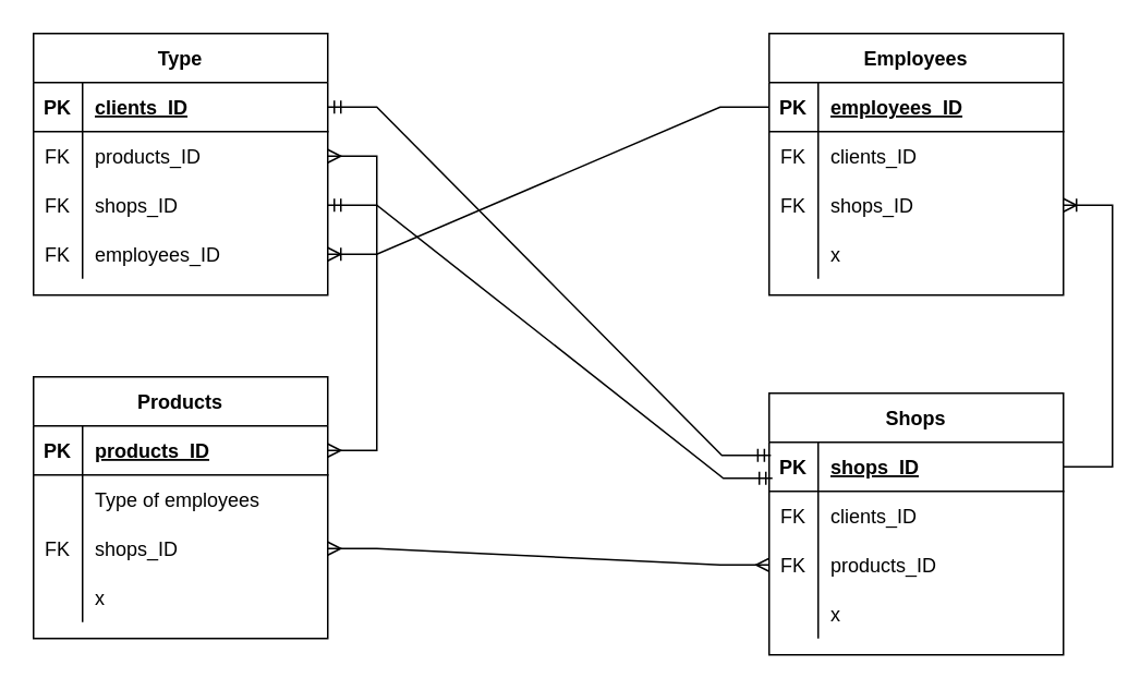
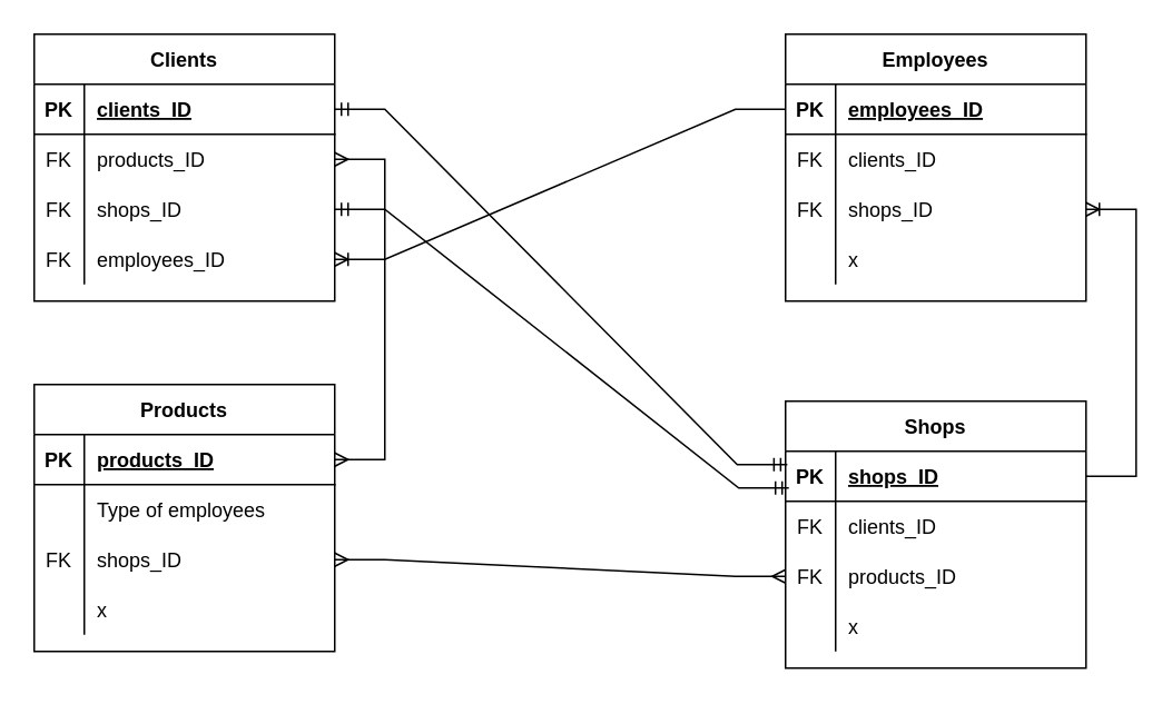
  <mxCell id="0" />
  <mxCell id="1" parent="0" />
- <mxCell id="2" value="Type" style="shape=table;startSize=30;container=1;collapsible=1;childLayout=tableLayout;fixedRows=1;rowLines=0;fontStyle=1;align=center;resizeLast=1;" vertex="1" parent="1"><mxGeometry x="20" y="20" width="180" height="160" as="geometry" /></mxCell>
+ <mxCell id="2" value="Clients" style="shape=table;startSize=30;container=1;collapsible=1;childLayout=tableLayout;fixedRows=1;rowLines=0;fontStyle=1;align=center;resizeLast=1;" vertex="1" parent="1"><mxGeometry x="20" y="20" width="180" height="160" as="geometry" /></mxCell>
  <mxCell id="3" value="" style="shape=tableRow;horizontal=0;startSize=0;swimlaneHead=0;swimlaneBody=0;fillColor=none;collapsible=0;dropTarget=0;points=[[0,0.5],[1,0.5]];portConstraint=eastwest;top=0;left=0;right=0;bottom=1;" vertex="1" parent="2"><mxGeometry y="30" width="180" height="30" as="geometry" /></mxCell>
  <mxCell id="4" value="PK" style="shape=partialRectangle;connectable=0;fillColor=none;top=0;left=0;bottom=0;right=0;fontStyle=1;overflow=hidden;" vertex="1" parent="3"><mxGeometry width="30" height="30" as="geometry"><mxRectangle width="30" height="30" as="alternateBounds" /></mxGeometry></mxCell>
  <mxCell id="5" value="clients_ID" style="shape=partialRectangle;connectable=0;fillColor=none;top=0;left=0;bottom=0;right=0;align=left;spacingLeft=6;fontStyle=5;overflow=hidden;" vertex="1" parent="3"><mxGeometry x="30" width="150" height="30" as="geometry"><mxRectangle width="150" height="30" as="alternateBounds" /></mxGeometry></mxCell>
  <mxCell id="6" value="" style="shape=tableRow;horizontal=0;startSize=0;swimlaneHead=0;swimlaneBody=0;fillColor=none;collapsible=0;dropTarget=0;points=[[0,0.5],[1,0.5]];portConstraint=eastwest;top=0;left=0;right=0;bottom=0;" vertex="1" parent="2"><mxGeometry y="60" width="180" height="30" as="geometry" /></mxCell>
  <mxCell id="7" value="FK" style="shape=partialRectangle;connectable=0;fillColor=none;top=0;left=0;bottom=0;right=0;editable=1;overflow=hidden;" vertex="1" parent="6"><mxGeometry width="30" height="30" as="geometry"><mxRectangle width="30" height="30" as="alternateBounds" /></mxGeometry></mxCell>
  <mxCell id="8" value="products_ID" style="shape=partialRectangle;connectable=0;fillColor=none;top=0;left=0;bottom=0;right=0;align=left;spacingLeft=6;overflow=hidden;" vertex="1" parent="6"><mxGeometry x="30" width="150" height="30" as="geometry"><mxRectangle width="150" height="30" as="alternateBounds" /></mxGeometry></mxCell>
  <mxCell id="9" value="" style="shape=tableRow;horizontal=0;startSize=0;swimlaneHead=0;swimlaneBody=0;fillColor=none;collapsible=0;dropTarget=0;points=[[0,0.5],[1,0.5]];portConstraint=eastwest;top=0;left=0;right=0;bottom=0;" vertex="1" parent="2"><mxGeometry y="90" width="180" height="30" as="geometry" /></mxCell>
  <mxCell id="10" value="FK" style="shape=partialRectangle;connectable=0;fillColor=none;top=0;left=0;bottom=0;right=0;editable=1;overflow=hidden;" vertex="1" parent="9"><mxGeometry width="30" height="30" as="geometry"><mxRectangle width="30" height="30" as="alternateBounds" /></mxGeometry></mxCell>
  <mxCell id="11" value="shops_ID" style="shape=partialRectangle;connectable=0;fillColor=none;top=0;left=0;bottom=0;right=0;align=left;spacingLeft=6;overflow=hidden;" vertex="1" parent="9"><mxGeometry x="30" width="150" height="30" as="geometry"><mxRectangle width="150" height="30" as="alternateBounds" /></mxGeometry></mxCell>
  <mxCell id="12" value="" style="shape=tableRow;horizontal=0;startSize=0;swimlaneHead=0;swimlaneBody=0;fillColor=none;collapsible=0;dropTarget=0;points=[[0,0.5],[1,0.5]];portConstraint=eastwest;top=0;left=0;right=0;bottom=0;" vertex="1" parent="2"><mxGeometry y="120" width="180" height="30" as="geometry" /></mxCell>
  <mxCell id="13" value="FK" style="shape=partialRectangle;connectable=0;fillColor=none;top=0;left=0;bottom=0;right=0;editable=1;overflow=hidden;" vertex="1" parent="12"><mxGeometry width="30" height="30" as="geometry"><mxRectangle width="30" height="30" as="alternateBounds" /></mxGeometry></mxCell>
  <mxCell id="14" value="employees_ID" style="shape=partialRectangle;connectable=0;fillColor=none;top=0;left=0;bottom=0;right=0;align=left;spacingLeft=6;overflow=hidden;" vertex="1" parent="12"><mxGeometry x="30" width="150" height="30" as="geometry"><mxRectangle width="150" height="30" as="alternateBounds" /></mxGeometry></mxCell>
  <mxCell id="15" value="Employees" style="shape=table;startSize=30;container=1;collapsible=1;childLayout=tableLayout;fixedRows=1;rowLines=0;fontStyle=1;align=center;resizeLast=1;" vertex="1" parent="1"><mxGeometry x="470" y="20" width="180" height="160" as="geometry" /></mxCell>
  <mxCell id="16" value="" style="shape=tableRow;horizontal=0;startSize=0;swimlaneHead=0;swimlaneBody=0;fillColor=none;collapsible=0;dropTarget=0;points=[[0,0.5],[1,0.5]];portConstraint=eastwest;top=0;left=0;right=0;bottom=1;" vertex="1" parent="15"><mxGeometry y="30" width="180" height="30" as="geometry" /></mxCell>
  <mxCell id="17" value="PK" style="shape=partialRectangle;connectable=0;fillColor=none;top=0;left=0;bottom=0;right=0;fontStyle=1;overflow=hidden;" vertex="1" parent="16"><mxGeometry width="30" height="30" as="geometry"><mxRectangle width="30" height="30" as="alternateBounds" /></mxGeometry></mxCell>
  <mxCell id="18" value="employees_ID" style="shape=partialRectangle;connectable=0;fillColor=none;top=0;left=0;bottom=0;right=0;align=left;spacingLeft=6;fontStyle=5;overflow=hidden;" vertex="1" parent="16"><mxGeometry x="30" width="150" height="30" as="geometry"><mxRectangle width="150" height="30" as="alternateBounds" /></mxGeometry></mxCell>
  <mxCell id="19" value="" style="shape=tableRow;horizontal=0;startSize=0;swimlaneHead=0;swimlaneBody=0;fillColor=none;collapsible=0;dropTarget=0;points=[[0,0.5],[1,0.5]];portConstraint=eastwest;top=0;left=0;right=0;bottom=0;" vertex="1" parent="15"><mxGeometry y="60" width="180" height="30" as="geometry" /></mxCell>
  <mxCell id="20" value="FK" style="shape=partialRectangle;connectable=0;fillColor=none;top=0;left=0;bottom=0;right=0;editable=1;overflow=hidden;" vertex="1" parent="19"><mxGeometry width="30" height="30" as="geometry"><mxRectangle width="30" height="30" as="alternateBounds" /></mxGeometry></mxCell>
  <mxCell id="21" value="clients_ID" style="shape=partialRectangle;connectable=0;fillColor=none;top=0;left=0;bottom=0;right=0;align=left;spacingLeft=6;overflow=hidden;" vertex="1" parent="19"><mxGeometry x="30" width="150" height="30" as="geometry"><mxRectangle width="150" height="30" as="alternateBounds" /></mxGeometry></mxCell>
  <mxCell id="22" value="" style="shape=tableRow;horizontal=0;startSize=0;swimlaneHead=0;swimlaneBody=0;fillColor=none;collapsible=0;dropTarget=0;points=[[0,0.5],[1,0.5]];portConstraint=eastwest;top=0;left=0;right=0;bottom=0;" vertex="1" parent="15"><mxGeometry y="90" width="180" height="30" as="geometry" /></mxCell>
  <mxCell id="23" value="FK" style="shape=partialRectangle;connectable=0;fillColor=none;top=0;left=0;bottom=0;right=0;editable=1;overflow=hidden;" vertex="1" parent="22"><mxGeometry width="30" height="30" as="geometry"><mxRectangle width="30" height="30" as="alternateBounds" /></mxGeometry></mxCell>
  <mxCell id="24" value="shops_ID" style="shape=partialRectangle;connectable=0;fillColor=none;top=0;left=0;bottom=0;right=0;align=left;spacingLeft=6;overflow=hidden;" vertex="1" parent="22"><mxGeometry x="30" width="150" height="30" as="geometry"><mxRectangle width="150" height="30" as="alternateBounds" /></mxGeometry></mxCell>
  <mxCell id="25" value="" style="shape=tableRow;horizontal=0;startSize=0;swimlaneHead=0;swimlaneBody=0;fillColor=none;collapsible=0;dropTarget=0;points=[[0,0.5],[1,0.5]];portConstraint=eastwest;top=0;left=0;right=0;bottom=0;" vertex="1" parent="15"><mxGeometry y="120" width="180" height="30" as="geometry" /></mxCell>
  <mxCell id="26" value="" style="shape=partialRectangle;connectable=0;fillColor=none;top=0;left=0;bottom=0;right=0;editable=1;overflow=hidden;" vertex="1" parent="25"><mxGeometry width="30" height="30" as="geometry"><mxRectangle width="30" height="30" as="alternateBounds" /></mxGeometry></mxCell>
  <mxCell id="27" value="x" style="shape=partialRectangle;connectable=0;fillColor=none;top=0;left=0;bottom=0;right=0;align=left;spacingLeft=6;overflow=hidden;" vertex="1" parent="25"><mxGeometry x="30" width="150" height="30" as="geometry"><mxRectangle width="150" height="30" as="alternateBounds" /></mxGeometry></mxCell>
  <mxCell id="28" value="Products" style="shape=table;startSize=30;container=1;collapsible=1;childLayout=tableLayout;fixedRows=1;rowLines=0;fontStyle=1;align=center;resizeLast=1;" vertex="1" parent="1"><mxGeometry x="20" y="230" width="180" height="160" as="geometry" /></mxCell>
  <mxCell id="29" value="" style="shape=tableRow;horizontal=0;startSize=0;swimlaneHead=0;swimlaneBody=0;fillColor=none;collapsible=0;dropTarget=0;points=[[0,0.5],[1,0.5]];portConstraint=eastwest;top=0;left=0;right=0;bottom=1;" vertex="1" parent="28"><mxGeometry y="30" width="180" height="30" as="geometry" /></mxCell>
  <mxCell id="30" value="PK" style="shape=partialRectangle;connectable=0;fillColor=none;top=0;left=0;bottom=0;right=0;fontStyle=1;overflow=hidden;" vertex="1" parent="29"><mxGeometry width="30" height="30" as="geometry"><mxRectangle width="30" height="30" as="alternateBounds" /></mxGeometry></mxCell>
  <mxCell id="31" value="products_ID" style="shape=partialRectangle;connectable=0;fillColor=none;top=0;left=0;bottom=0;right=0;align=left;spacingLeft=6;fontStyle=5;overflow=hidden;" vertex="1" parent="29"><mxGeometry x="30" width="150" height="30" as="geometry"><mxRectangle width="150" height="30" as="alternateBounds" /></mxGeometry></mxCell>
  <mxCell id="32" value="" style="shape=tableRow;horizontal=0;startSize=0;swimlaneHead=0;swimlaneBody=0;fillColor=none;collapsible=0;dropTarget=0;points=[[0,0.5],[1,0.5]];portConstraint=eastwest;top=0;left=0;right=0;bottom=0;" vertex="1" parent="28"><mxGeometry y="60" width="180" height="30" as="geometry" /></mxCell>
  <mxCell id="33" value="" style="shape=partialRectangle;connectable=0;fillColor=none;top=0;left=0;bottom=0;right=0;editable=1;overflow=hidden;" vertex="1" parent="32"><mxGeometry width="30" height="30" as="geometry"><mxRectangle width="30" height="30" as="alternateBounds" /></mxGeometry></mxCell>
  <mxCell id="34" value="Type of employees" style="shape=partialRectangle;connectable=0;fillColor=none;top=0;left=0;bottom=0;right=0;align=left;spacingLeft=6;overflow=hidden;" vertex="1" parent="32"><mxGeometry x="30" width="150" height="30" as="geometry"><mxRectangle width="150" height="30" as="alternateBounds" /></mxGeometry></mxCell>
  <mxCell id="35" value="" style="shape=tableRow;horizontal=0;startSize=0;swimlaneHead=0;swimlaneBody=0;fillColor=none;collapsible=0;dropTarget=0;points=[[0,0.5],[1,0.5]];portConstraint=eastwest;top=0;left=0;right=0;bottom=0;" vertex="1" parent="28"><mxGeometry y="90" width="180" height="30" as="geometry" /></mxCell>
  <mxCell id="36" value="FK" style="shape=partialRectangle;connectable=0;fillColor=none;top=0;left=0;bottom=0;right=0;editable=1;overflow=hidden;" vertex="1" parent="35"><mxGeometry width="30" height="30" as="geometry"><mxRectangle width="30" height="30" as="alternateBounds" /></mxGeometry></mxCell>
  <mxCell id="37" value="shops_ID" style="shape=partialRectangle;connectable=0;fillColor=none;top=0;left=0;bottom=0;right=0;align=left;spacingLeft=6;overflow=hidden;" vertex="1" parent="35"><mxGeometry x="30" width="150" height="30" as="geometry"><mxRectangle width="150" height="30" as="alternateBounds" /></mxGeometry></mxCell>
  <mxCell id="38" value="" style="shape=tableRow;horizontal=0;startSize=0;swimlaneHead=0;swimlaneBody=0;fillColor=none;collapsible=0;dropTarget=0;points=[[0,0.5],[1,0.5]];portConstraint=eastwest;top=0;left=0;right=0;bottom=0;" vertex="1" parent="28"><mxGeometry y="120" width="180" height="30" as="geometry" /></mxCell>
  <mxCell id="39" value="" style="shape=partialRectangle;connectable=0;fillColor=none;top=0;left=0;bottom=0;right=0;editable=1;overflow=hidden;" vertex="1" parent="38"><mxGeometry width="30" height="30" as="geometry"><mxRectangle width="30" height="30" as="alternateBounds" /></mxGeometry></mxCell>
  <mxCell id="40" value="x" style="shape=partialRectangle;connectable=0;fillColor=none;top=0;left=0;bottom=0;right=0;align=left;spacingLeft=6;overflow=hidden;" vertex="1" parent="38"><mxGeometry x="30" width="150" height="30" as="geometry"><mxRectangle width="150" height="30" as="alternateBounds" /></mxGeometry></mxCell>
  <mxCell id="41" value="Shops" style="shape=table;startSize=30;container=1;collapsible=1;childLayout=tableLayout;fixedRows=1;rowLines=0;fontStyle=1;align=center;resizeLast=1;" vertex="1" parent="1"><mxGeometry x="470" y="240" width="180" height="160" as="geometry" /></mxCell>
  <mxCell id="42" value="" style="shape=tableRow;horizontal=0;startSize=0;swimlaneHead=0;swimlaneBody=0;fillColor=none;collapsible=0;dropTarget=0;points=[[0,0.5],[1,0.5]];portConstraint=eastwest;top=0;left=0;right=0;bottom=1;" vertex="1" parent="41"><mxGeometry y="30" width="180" height="30" as="geometry" /></mxCell>
  <mxCell id="43" value="PK" style="shape=partialRectangle;connectable=0;fillColor=none;top=0;left=0;bottom=0;right=0;fontStyle=1;overflow=hidden;" vertex="1" parent="42"><mxGeometry width="30" height="30" as="geometry"><mxRectangle width="30" height="30" as="alternateBounds" /></mxGeometry></mxCell>
  <mxCell id="44" value="shops_ID" style="shape=partialRectangle;connectable=0;fillColor=none;top=0;left=0;bottom=0;right=0;align=left;spacingLeft=6;fontStyle=5;overflow=hidden;" vertex="1" parent="42"><mxGeometry x="30" width="150" height="30" as="geometry"><mxRectangle width="150" height="30" as="alternateBounds" /></mxGeometry></mxCell>
  <mxCell id="45" value="" style="shape=tableRow;horizontal=0;startSize=0;swimlaneHead=0;swimlaneBody=0;fillColor=none;collapsible=0;dropTarget=0;points=[[0,0.5],[1,0.5]];portConstraint=eastwest;top=0;left=0;right=0;bottom=0;" vertex="1" parent="41"><mxGeometry y="60" width="180" height="30" as="geometry" /></mxCell>
  <mxCell id="46" value="FK" style="shape=partialRectangle;connectable=0;fillColor=none;top=0;left=0;bottom=0;right=0;editable=1;overflow=hidden;" vertex="1" parent="45"><mxGeometry width="30" height="30" as="geometry"><mxRectangle width="30" height="30" as="alternateBounds" /></mxGeometry></mxCell>
  <mxCell id="47" value="clients_ID" style="shape=partialRectangle;connectable=0;fillColor=none;top=0;left=0;bottom=0;right=0;align=left;spacingLeft=6;overflow=hidden;" vertex="1" parent="45"><mxGeometry x="30" width="150" height="30" as="geometry"><mxRectangle width="150" height="30" as="alternateBounds" /></mxGeometry></mxCell>
  <mxCell id="48" value="" style="shape=tableRow;horizontal=0;startSize=0;swimlaneHead=0;swimlaneBody=0;fillColor=none;collapsible=0;dropTarget=0;points=[[0,0.5],[1,0.5]];portConstraint=eastwest;top=0;left=0;right=0;bottom=0;" vertex="1" parent="41"><mxGeometry y="90" width="180" height="30" as="geometry" /></mxCell>
  <mxCell id="49" value="FK" style="shape=partialRectangle;connectable=0;fillColor=none;top=0;left=0;bottom=0;right=0;editable=1;overflow=hidden;" vertex="1" parent="48"><mxGeometry width="30" height="30" as="geometry"><mxRectangle width="30" height="30" as="alternateBounds" /></mxGeometry></mxCell>
  <mxCell id="50" value="products_ID" style="shape=partialRectangle;connectable=0;fillColor=none;top=0;left=0;bottom=0;right=0;align=left;spacingLeft=6;overflow=hidden;" vertex="1" parent="48"><mxGeometry x="30" width="150" height="30" as="geometry"><mxRectangle width="150" height="30" as="alternateBounds" /></mxGeometry></mxCell>
  <mxCell id="51" value="" style="shape=tableRow;horizontal=0;startSize=0;swimlaneHead=0;swimlaneBody=0;fillColor=none;collapsible=0;dropTarget=0;points=[[0,0.5],[1,0.5]];portConstraint=eastwest;top=0;left=0;right=0;bottom=0;" vertex="1" parent="41"><mxGeometry y="120" width="180" height="30" as="geometry" /></mxCell>
  <mxCell id="52" value="" style="shape=partialRectangle;connectable=0;fillColor=none;top=0;left=0;bottom=0;right=0;editable=1;overflow=hidden;" vertex="1" parent="51"><mxGeometry width="30" height="30" as="geometry"><mxRectangle width="30" height="30" as="alternateBounds" /></mxGeometry></mxCell>
  <mxCell id="53" value="x" style="shape=partialRectangle;connectable=0;fillColor=none;top=0;left=0;bottom=0;right=0;align=left;spacingLeft=6;overflow=hidden;" vertex="1" parent="51"><mxGeometry x="30" width="150" height="30" as="geometry"><mxRectangle width="150" height="30" as="alternateBounds" /></mxGeometry></mxCell>
  <mxCell id="54" value="" style="edgeStyle=entityRelationEdgeStyle;fontSize=12;html=1;endArrow=ERmandOne;startArrow=ERmandOne;rounded=0;entryX=0.006;entryY=0.267;entryDx=0;entryDy=0;exitX=1;exitY=0.5;exitDx=0;exitDy=0;entryPerimeter=0;" edge="1" parent="1" source="3" target="42"><mxGeometry width="100" height="100" relative="1" as="geometry"><mxPoint x="340" y="260" as="sourcePoint" /><mxPoint x="440" y="160" as="targetPoint" /></mxGeometry></mxCell>
  <mxCell id="55" value="" style="edgeStyle=entityRelationEdgeStyle;fontSize=12;html=1;endArrow=ERmany;startArrow=ERmany;rounded=0;entryX=1;entryY=0.5;entryDx=0;entryDy=0;exitX=1;exitY=0.5;exitDx=0;exitDy=0;" edge="1" parent="1" source="29" target="6"><mxGeometry width="100" height="100" relative="1" as="geometry"><mxPoint x="340" y="260" as="sourcePoint" /><mxPoint x="440" y="160" as="targetPoint" /></mxGeometry></mxCell>
  <mxCell id="56" value="" style="edgeStyle=entityRelationEdgeStyle;fontSize=12;html=1;endArrow=ERmandOne;startArrow=ERmandOne;rounded=0;entryX=0.011;entryY=0.733;entryDx=0;entryDy=0;entryPerimeter=0;" edge="1" parent="1" source="9" target="42"><mxGeometry width="100" height="100" relative="1" as="geometry"><mxPoint x="340" y="260" as="sourcePoint" /><mxPoint x="440" y="160" as="targetPoint" /></mxGeometry></mxCell>
  <mxCell id="57" value="" style="edgeStyle=entityRelationEdgeStyle;fontSize=12;html=1;endArrow=ERoneToMany;rounded=0;exitX=0;exitY=0.5;exitDx=0;exitDy=0;entryX=1;entryY=0.5;entryDx=0;entryDy=0;" edge="1" parent="1" source="16" target="12"><mxGeometry width="100" height="100" relative="1" as="geometry"><mxPoint x="250" y="330" as="sourcePoint" /><mxPoint x="440" y="160" as="targetPoint" /></mxGeometry></mxCell>
  <mxCell id="58" value="" style="edgeStyle=entityRelationEdgeStyle;fontSize=12;html=1;endArrow=ERmany;startArrow=ERmany;rounded=0;exitX=1;exitY=0.5;exitDx=0;exitDy=0;entryX=0;entryY=0.5;entryDx=0;entryDy=0;" edge="1" parent="1" source="35" target="48"><mxGeometry width="100" height="100" relative="1" as="geometry"><mxPoint x="340" y="260" as="sourcePoint" /><mxPoint x="440" y="160" as="targetPoint" /></mxGeometry></mxCell>
  <mxCell id="59" value="" style="edgeStyle=entityRelationEdgeStyle;fontSize=12;html=1;endArrow=ERoneToMany;rounded=0;entryX=1;entryY=0.5;entryDx=0;entryDy=0;exitX=1;exitY=0.5;exitDx=0;exitDy=0;" edge="1" parent="1" source="42" target="22"><mxGeometry width="100" height="100" relative="1" as="geometry"><mxPoint x="340" y="260" as="sourcePoint" /><mxPoint x="440" y="160" as="targetPoint" /></mxGeometry></mxCell>
